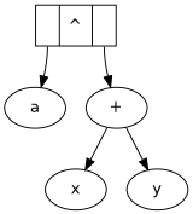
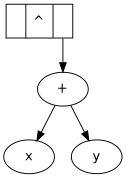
  strict digraph {
    fontname="DejaVu Sans"
    node [fontname="DejaVu Sans"]
    edge [fontname="DejaVu Sans"]
    n1 [label="<pow0>|^|<pow1>" shape=record]
-   n2 [label=a]
    n3 [label="+"]
    n4 [label=x]
    n5 [label=y]
-   n1 -> n2 [tailport=pow0]
    n1 -> n3 [tailport=pow1]
    n3 -> n4
    n3 -> n5
  }
